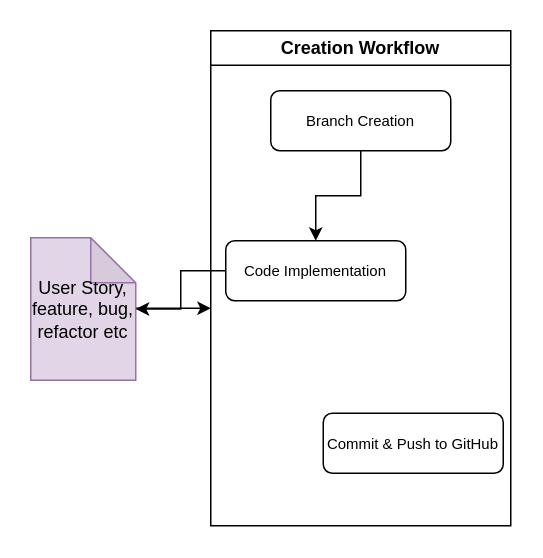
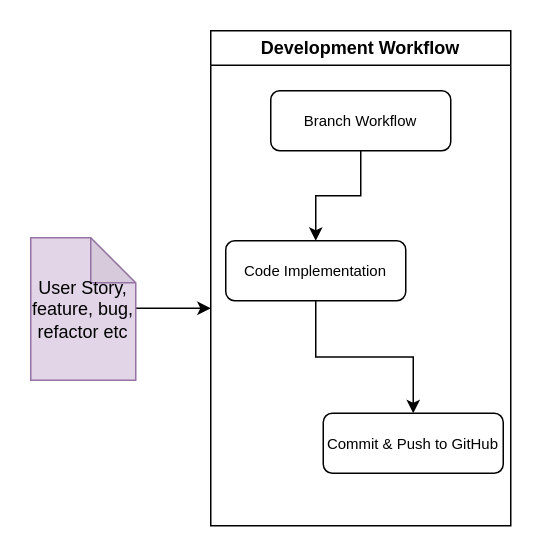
  <mxCell id="0" />
  <mxCell id="1" parent="0" />
  <mxCell id="2" style="edgeStyle=orthogonalEdgeStyle;rounded=0;orthogonalLoop=1;jettySize=auto;html=1;" edge="1" parent="1" source="3"><mxGeometry relative="1" as="geometry"><mxPoint x="140" y="205" as="targetPoint" /></mxGeometry></mxCell>
  <mxCell id="3" value="User Story,&lt;br&gt;feature, bug, refactor etc" style="shape=note;whiteSpace=wrap;html=1;backgroundOutline=1;darkOpacity=0.05;fillColor=#e1d5e7;strokeColor=#9673a6;" parent="1" vertex="1"><mxGeometry x="20" y="158" width="70" height="95" as="geometry" /></mxCell>
- <mxCell id="4" value="&lt;h4&gt;&lt;strong&gt;Creation Workflow&lt;/strong&gt;&lt;/h4&gt;" style="swimlane;whiteSpace=wrap;html=1;" parent="1" vertex="1"><mxGeometry x="140" y="20" width="200" height="330" as="geometry" /></mxCell>
+ <mxCell id="4" value="&lt;h4&gt;&lt;strong&gt;Development Workflow&lt;/strong&gt;&lt;/h4&gt;" style="swimlane;whiteSpace=wrap;html=1;" parent="1" vertex="1"><mxGeometry x="140" y="20" width="200" height="330" as="geometry" /></mxCell>
  <mxCell id="5" value="" style="edgeStyle=orthogonalEdgeStyle;rounded=0;orthogonalLoop=1;jettySize=auto;html=1;" parent="4" source="6" target="8" edge="1"><mxGeometry relative="1" as="geometry" /></mxCell>
- <mxCell id="6" value="&lt;h5&gt;&lt;span style=&quot;font-weight: normal;&quot;&gt;Branch Creation&lt;/span&gt;&lt;/h5&gt;" style="rounded=1;whiteSpace=wrap;html=1;" parent="4" vertex="1"><mxGeometry x="40" y="40" width="120" height="40" as="geometry" /></mxCell>
- <mxCell id="7" value="" style="edgeStyle=orthogonalEdgeStyle;rounded=0;orthogonalLoop=1;jettySize=auto;html=1;" parent="4" source="8" target="3" edge="1"><mxGeometry relative="1" as="geometry" /></mxCell>
+ <mxCell id="6" value="&lt;h5&gt;&lt;span style=&quot;font-weight: normal;&quot;&gt;Branch Workflow&lt;/span&gt;&lt;/h5&gt;" style="rounded=1;whiteSpace=wrap;html=1;" parent="4" vertex="1"><mxGeometry x="40" y="40" width="120" height="40" as="geometry" /></mxCell>
+ <mxCell id="7" value="" style="edgeStyle=orthogonalEdgeStyle;rounded=0;orthogonalLoop=1;jettySize=auto;html=1;" parent="4" source="8" target="9" edge="1"><mxGeometry relative="1" as="geometry" /></mxCell>
  <mxCell id="8" value="&lt;h5&gt;&lt;span style=&quot;font-weight: normal;&quot;&gt;Code Implementation&lt;/span&gt;&lt;/h5&gt;" style="rounded=1;whiteSpace=wrap;html=1;" parent="4" vertex="1"><mxGeometry x="10" y="140" width="120" height="40" as="geometry" /></mxCell>
  <mxCell id="9" value="&lt;h5&gt;&lt;span style=&quot;font-weight: normal;&quot;&gt;Commit &amp;amp; Push to GitHub&lt;/span&gt;&lt;/h5&gt;" style="rounded=1;whiteSpace=wrap;html=1;" parent="4" vertex="1"><mxGeometry x="75" y="255" width="120" height="40" as="geometry" /></mxCell>
